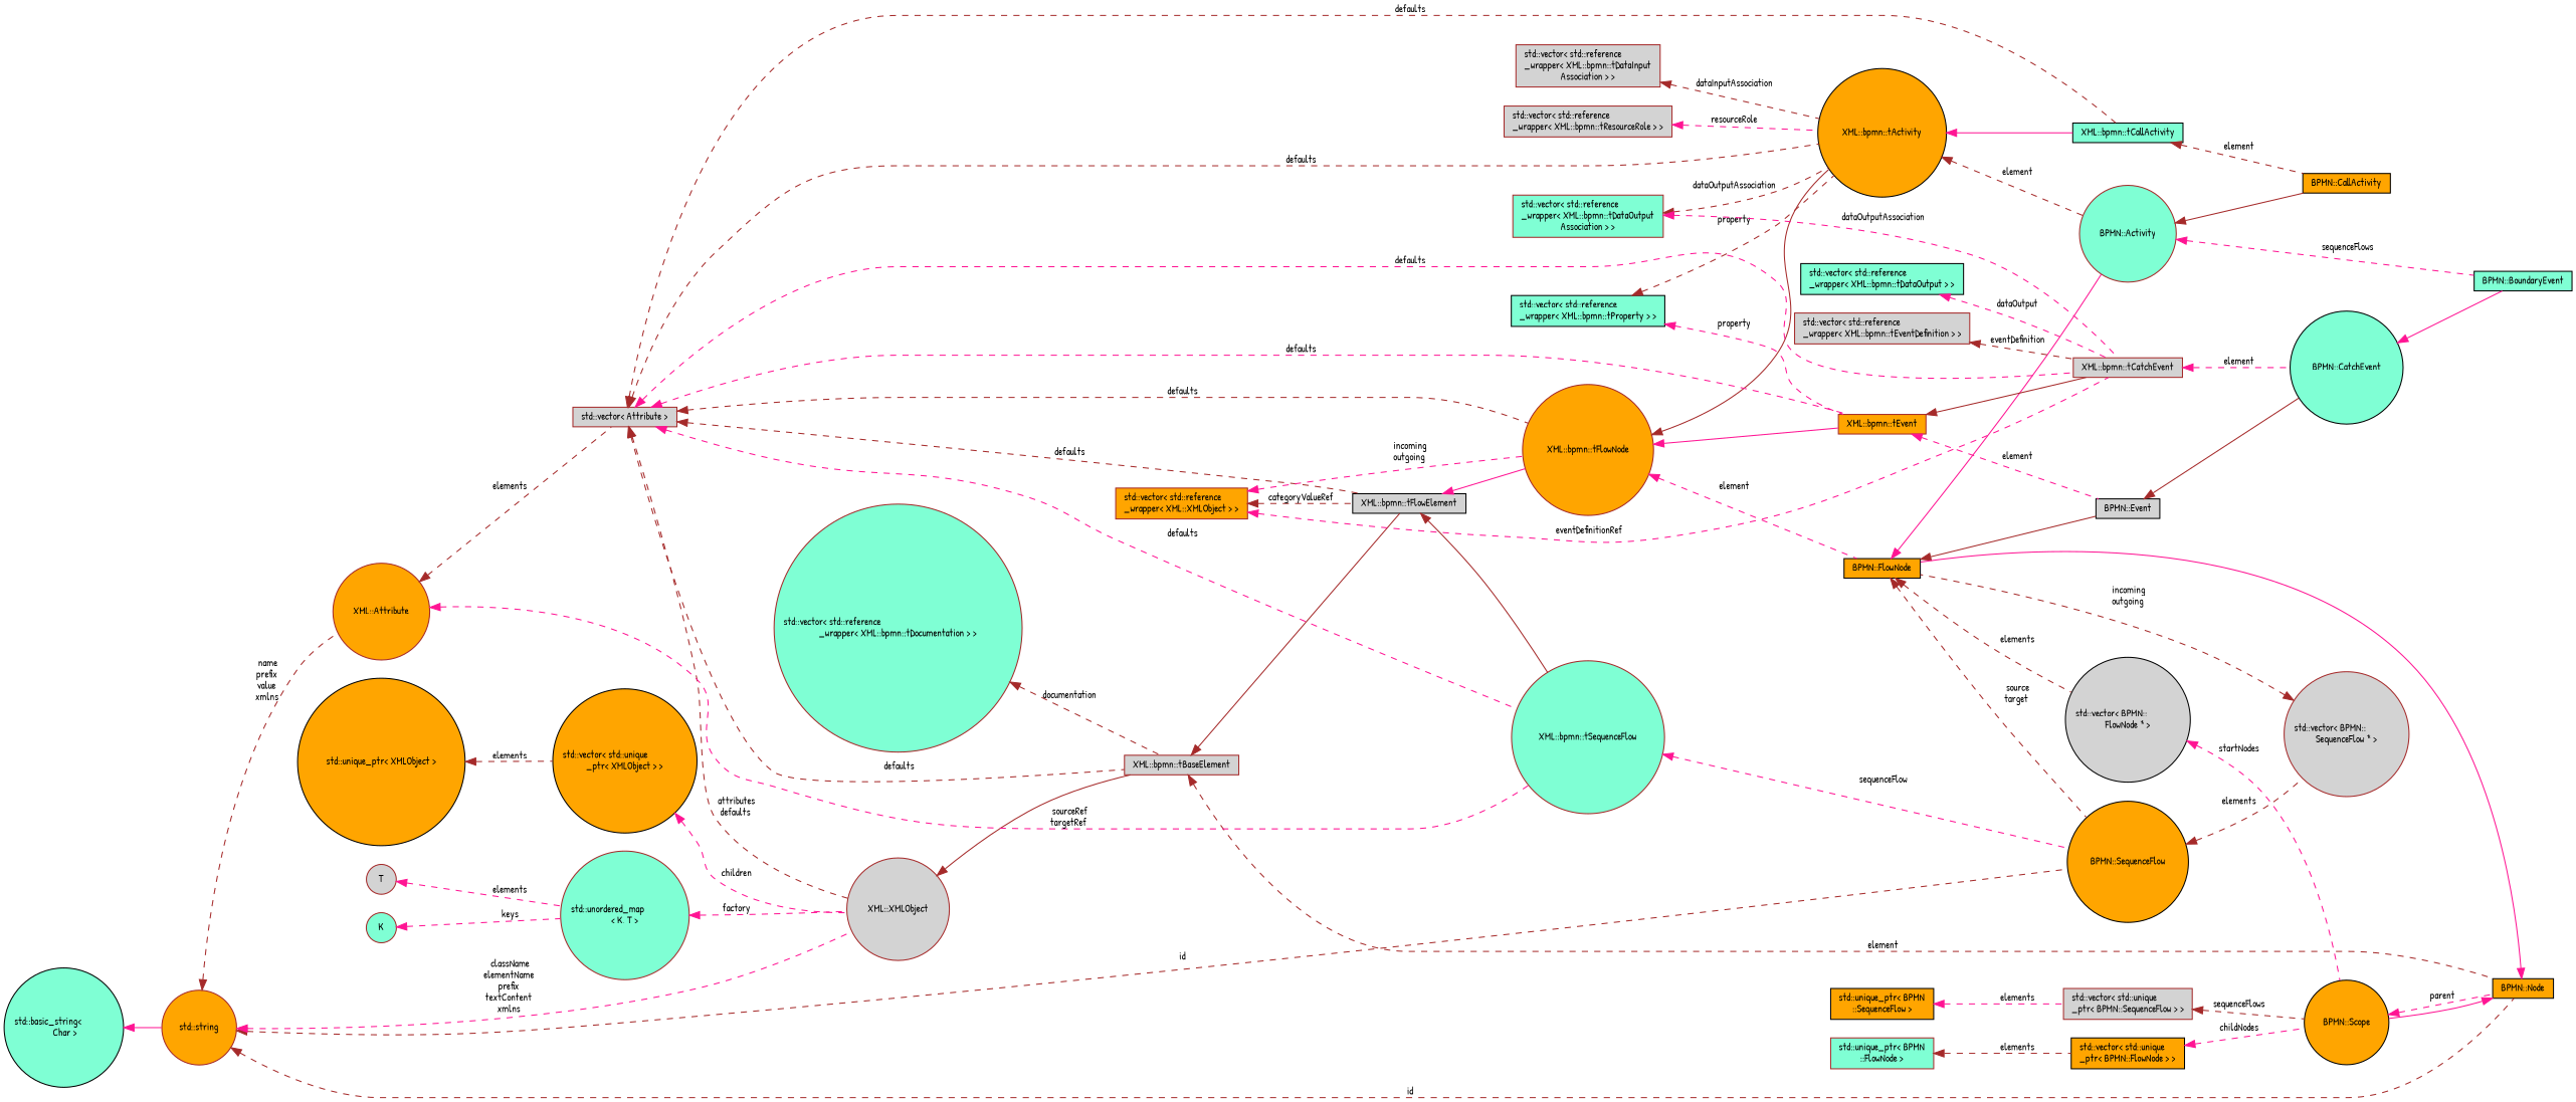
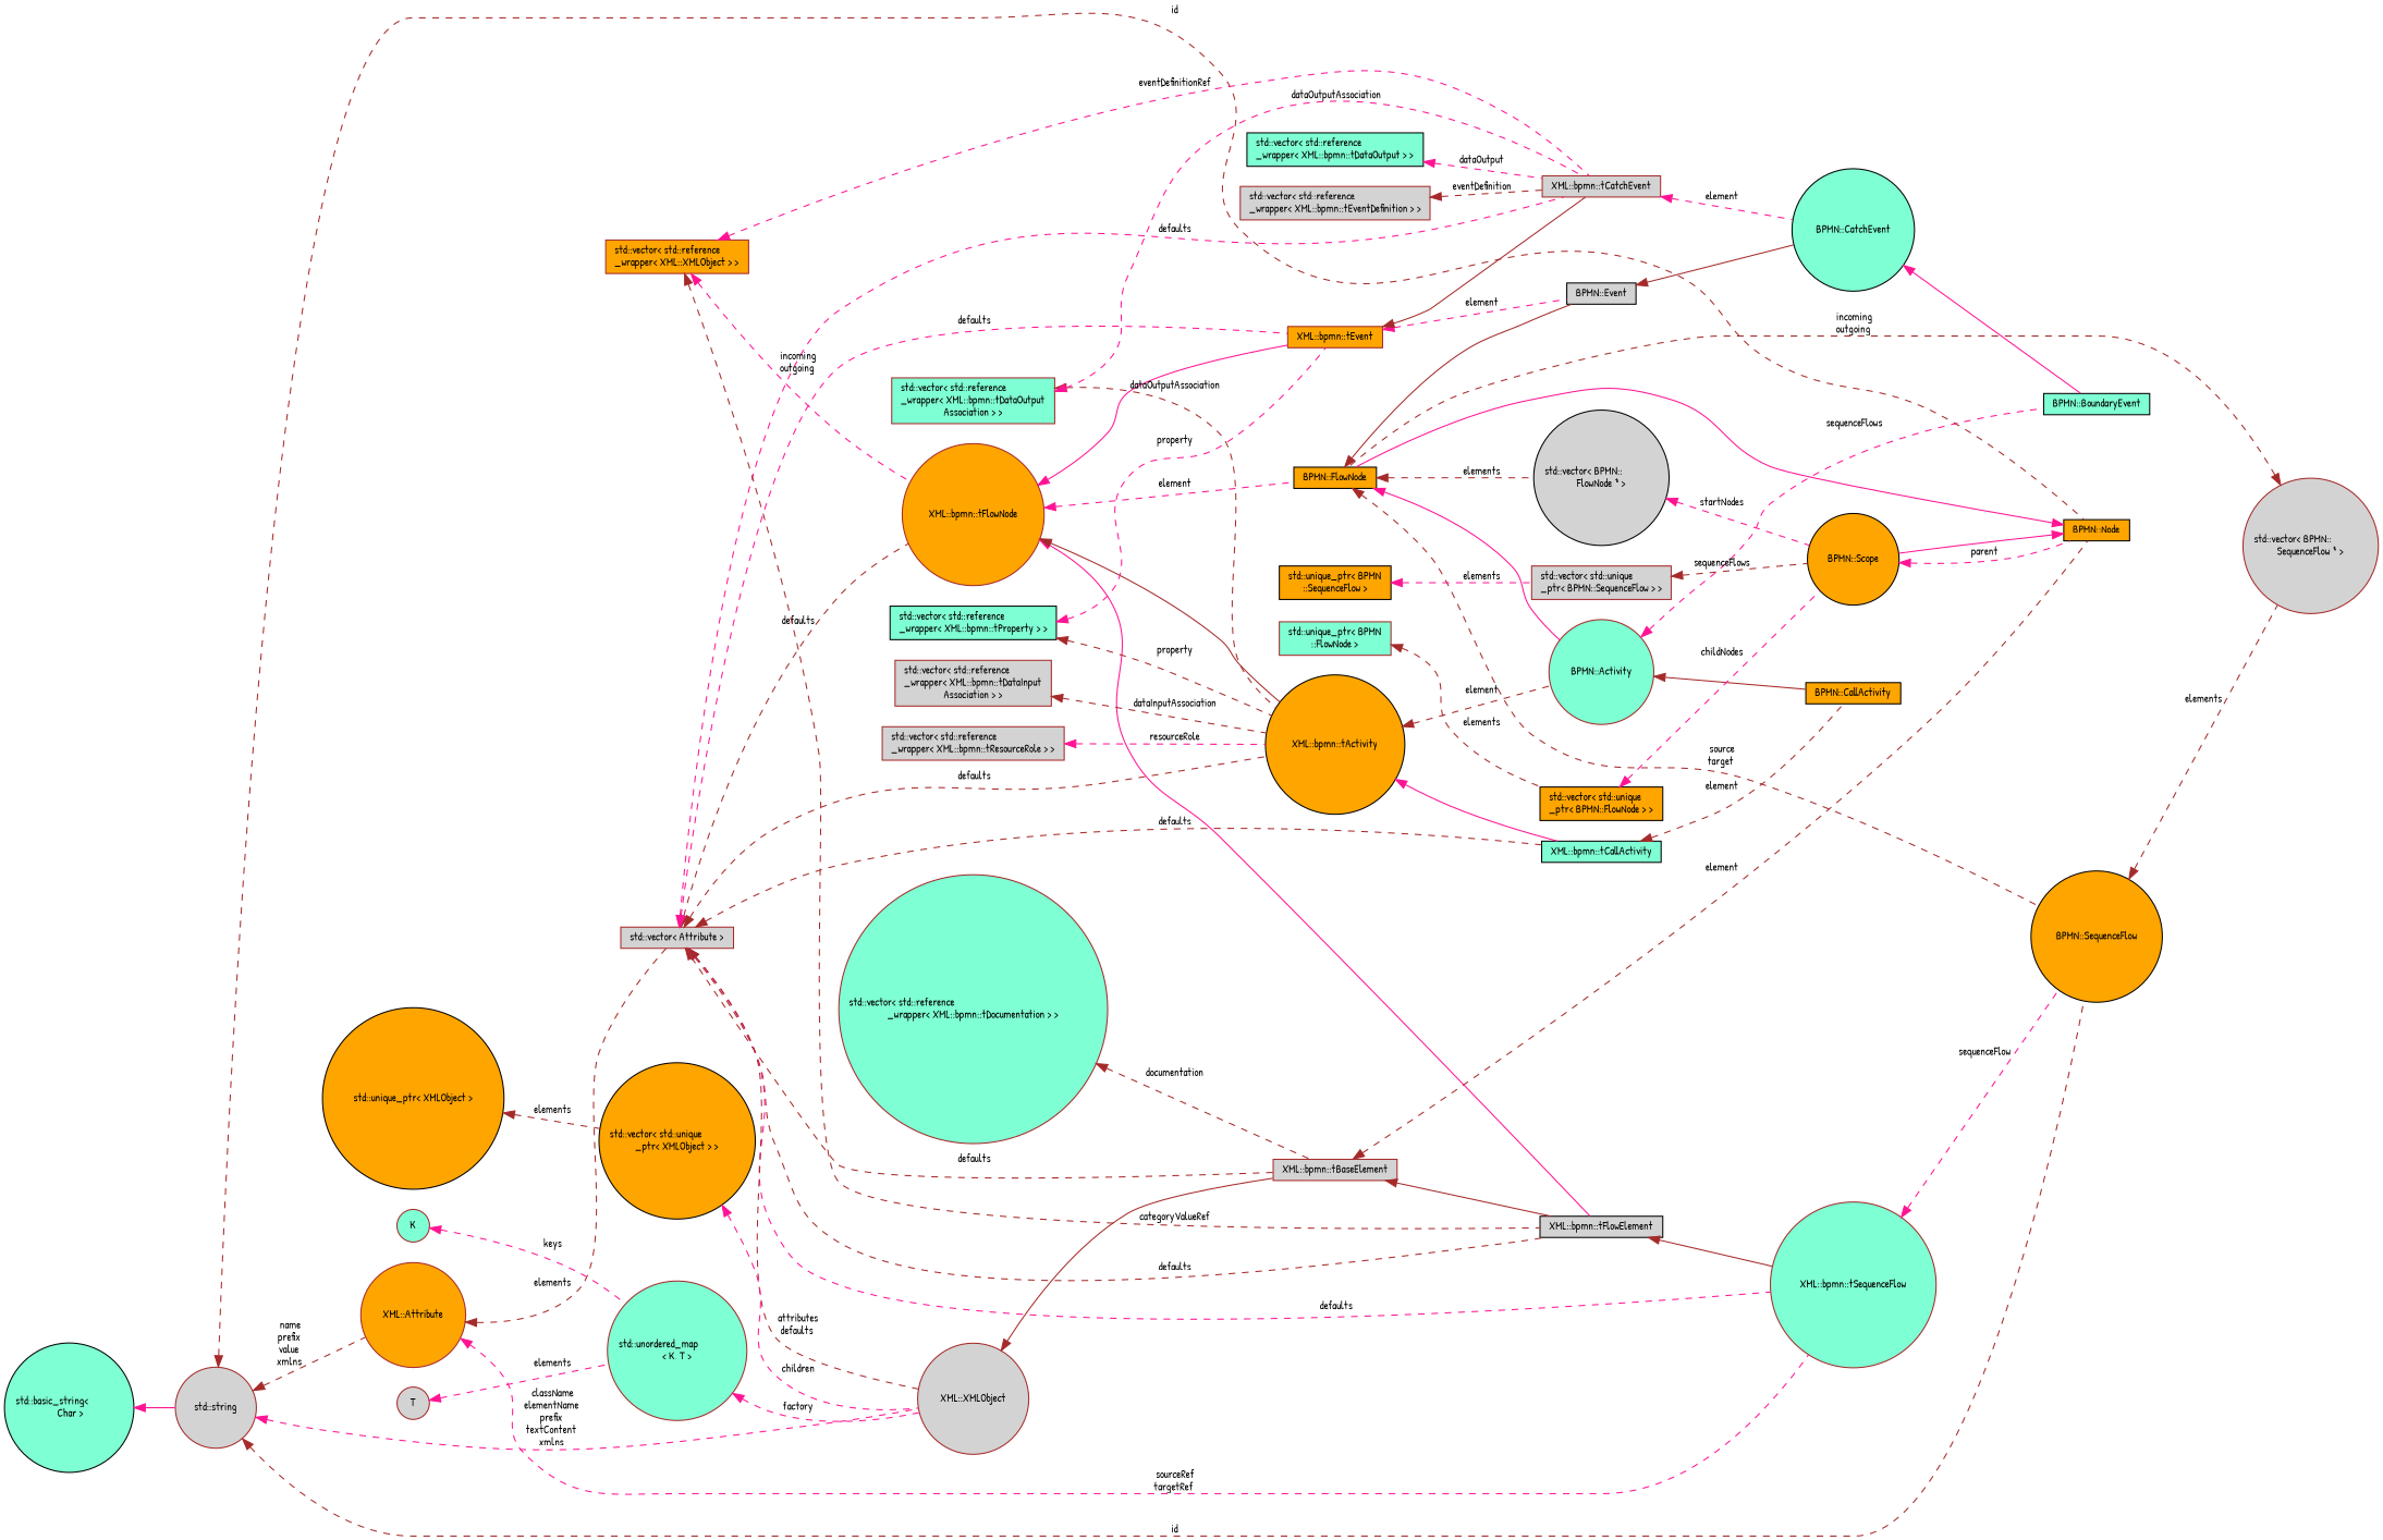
  digraph {
    fontname="Patrick Hand"
    rankdir=LR
    node [color=brown fillcolor=orange fontname="Patrick Hand" fontsize=10 shape=box style=filled]
    edge [color=brown dir=back fontname="Patrick Hand" fontsize=10 labelfontname=Helvetica labelfontsize=10 style=dashed]
    n1 [color=black fontcolor=black height=0.2 label="BPMN::CallActivity" width=0.4]
    n2 [fillcolor=aquamarine height=0.2 label="BPMN::Activity" shape=circle width=0.4]
    n3 [color=black fillcolor=aquamarine height=0.2 label="BPMN::BoundaryEvent" width=0.4]
    n4 [color=black height=0.2 label="BPMN::FlowNode" width=0.4]
    n5 [color=black fillcolor=lightgrey height=0.2 label="std::vector\< BPMN::\lFlowNode * \>" shape=circle width=0.4]
    n6 [color=black height=0.2 label="BPMN::SequenceFlow" shape=circle width=0.4]
    n7 [color=black fillcolor=lightgrey height=0.2 label="BPMN::Event" width=0.4]
    n8 [color=black height=0.2 label="BPMN::Scope" shape=circle width=0.4]
    n9 [fillcolor=lightgrey height=0.2 label="std::vector\< BPMN::\lSequenceFlow * \>" shape=circle width=0.4]
    n10 [color=black fillcolor=aquamarine height=0.2 label="BPMN::CatchEvent" shape=circle width=0.4]
    n11 [color=black height=0.2 label="BPMN::Node" width=0.4]
    n12 [fillcolor=lightgrey height=0.2 label="XML::bpmn::tBaseElement" width=0.4]
    n13 [color=black fillcolor=lightgrey height=0.2 label="XML::bpmn::tFlowElement" width=0.4]
    n14 [fillcolor=aquamarine height=0.2 label="XML::bpmn::tSequenceFlow" shape=circle width=0.4]
    n15 [height=0.2 label="XML::bpmn::tFlowNode" shape=circle width=0.4]
    n16 [fillcolor=lightgrey height=0.2 label="XML::XMLObject" shape=circle width=0.4]
    n17 [fillcolor=lightgrey height=0.2 label="std::vector\< Attribute \>" width=0.4]
    n18 [color=black height=0.2 label="XML::bpmn::tActivity" shape=circle width=0.4]
    n19 [height=0.2 label="XML::bpmn::tEvent" width=0.4]
    n20 [fillcolor=lightgrey height=0.2 label="XML::bpmn::tCatchEvent" width=0.4]
    n21 [color=black fillcolor=aquamarine height=0.2 label="XML::bpmn::tCallActivity" width=0.4]
    n22 [height=0.2 label="XML::Attribute" shape=circle width=0.4]
-   n23 [height=0.2 label="std::string" shape=circle width=0.4]
+   n23 [fillcolor=lightgrey height=0.2 label="std::string" shape=circle width=0.4]
    n24 [color=black fillcolor=aquamarine height=0.2 label="std::basic_string\<\l Char \>" shape=circle width=0.4]
    n25 [color=black height=0.2 label="std::vector\< std::unique\l_ptr\< XMLObject \> \>" shape=circle width=0.4]
    n26 [color=black height=0.2 label="std::unique_ptr\< XMLObject \>" shape=circle width=0.4]
    n27 [fillcolor=aquamarine height=0.2 label="std::unordered_map\l\< K, T \>" shape=circle width=0.4]
    n28 [fillcolor=aquamarine height=0.2 label=K shape=circle width=0.4]
    n29 [fillcolor=lightgrey height=0.2 label=T shape=circle width=0.4]
    n30 [fillcolor=aquamarine height=0.2 label="std::vector\< std::reference\l_wrapper\< XML::bpmn::tDocumentation \> \>" shape=circle width=0.4]
    n31 [color=black height=0.2 label="std::vector\< std::unique\l_ptr\< BPMN::FlowNode \> \>" width=0.4]
    n32 [fillcolor=aquamarine height=0.2 label="std::unique_ptr\< BPMN\l::FlowNode \>" width=0.4]
    n33 [fillcolor=lightgrey height=0.2 label="std::vector\< std::unique\l_ptr\< BPMN::SequenceFlow \> \>" width=0.4]
    n34 [color=black height=0.2 label="std::unique_ptr\< BPMN\l::SequenceFlow \>" width=0.4]
    n35 [height=0.2 label="std::vector\< std::reference\l_wrapper\< XML::XMLObject \> \>" width=0.4]
    n36 [color=black fillcolor=aquamarine height=0.2 label="std::vector\< std::reference\l_wrapper\< XML::bpmn::tProperty \> \>" width=0.4]
    n37 [fillcolor=aquamarine height=0.2 label="std::vector\< std::reference\l_wrapper\< XML::bpmn::tDataOutput\lAssociation \> \>" width=0.4]
    n38 [fillcolor=lightgrey height=0.2 label="std::vector\< std::reference\l_wrapper\< XML::bpmn::tDataInput\lAssociation \> \>" width=0.4]
    n39 [fillcolor=lightgrey height=0.2 label="std::vector\< std::reference\l_wrapper\< XML::bpmn::tResourceRole \> \>" width=0.4]
    n40 [color=black fillcolor=aquamarine height=0.2 label="std::vector\< std::reference\l_wrapper\< XML::bpmn::tDataOutput \> \>" width=0.4]
    n41 [fillcolor=lightgrey height=0.2 label="std::vector\< std::reference\l_wrapper\< XML::bpmn::tEventDefinition \> \>" width=0.4]
    n2 -> n1 [style=solid]
    n2 -> n3 [color=deeppink label=" sequenceFlows"]
    n4 -> n2 [color=deeppink style=solid]
    n4 -> n5 [label=" elements"]
    n4 -> n6 [label=" source\ntarget"]
    n4 -> n7 [style=solid]
    n5 -> n8 [color=deeppink label=" startNodes"]
    n6 -> n9 [label=" elements"]
    n7 -> n10 [style=solid]
    n8 -> n11 [color=deeppink label=" parent"]
    n9 -> n4 [label=" incoming\noutgoing"]
    n10 -> n3 [color=deeppink style=solid]
    n11 -> n4 [color=deeppink style=solid]
    n11 -> n8 [color=deeppink style=solid]
    n12 -> n11 [label=" element"]
    n12 -> n13 [style=solid]
    n13 -> n14 [style=solid]
-   n13 -> n15 [color=deeppink style=solid]
+   n15 -> n13 [color=deeppink style=solid]
    n14 -> n6 [color=deeppink label=" sequenceFlow"]
    n15 -> n4 [color=deeppink label=" element"]
    n15 -> n18 [style=solid]
    n15 -> n19 [color=deeppink style=solid]
    n16 -> n12 [style=solid]
    n17 -> n12 [label=" defaults"]
    n17 -> n13 [label=" defaults"]
    n17 -> n14 [color=deeppink label=" defaults"]
    n17 -> n15 [label=" defaults"]
    n17 -> n16 [label=" attributes\ndefaults"]
    n17 -> n18 [label=" defaults"]
    n17 -> n19 [color=deeppink label=" defaults"]
    n17 -> n20 [color=deeppink label=" defaults"]
    n17 -> n21 [label=" defaults"]
    n18 -> n2 [label=" element"]
    n18 -> n21 [color=deeppink style=solid]
    n19 -> n7 [color=deeppink label=" element"]
    n19 -> n20 [style=solid]
    n20 -> n10 [color=deeppink label=" element"]
    n21 -> n1 [label=" element"]
    n22 -> n14 [color=deeppink label=" sourceRef\ntargetRef"]
    n22 -> n17 [label=" elements"]
    n23 -> n6 [label=" id"]
    n23 -> n11 [label=" id"]
    n23 -> n16 [color=deeppink label=" className\nelementName\nprefix\ntextContent\nxmlns"]
    n23 -> n22 [label=" name\nprefix\nvalue\nxmlns"]
    n24 -> n23 [color=deeppink style=solid]
    n25 -> n16 [color=deeppink label=" children"]
    n26 -> n25 [label=" elements"]
    n27 -> n16 [color=deeppink label=" factory"]
    n28 -> n27 [color=deeppink label=" keys"]
    n29 -> n27 [color=deeppink label=" elements"]
    n30 -> n12 [label=" documentation"]
    n31 -> n8 [color=deeppink label=" childNodes"]
    n32 -> n31 [label=" elements"]
    n33 -> n8 [label=" sequenceFlows"]
    n34 -> n33 [color=deeppink label=" elements"]
    n35 -> n13 [label=" categoryValueRef"]
    n35 -> n15 [color=deeppink label=" incoming\noutgoing"]
    n35 -> n20 [color=deeppink label=" eventDefinitionRef"]
    n36 -> n18 [label=" property"]
    n36 -> n19 [color=deeppink label=" property"]
    n37 -> n18 [label=" dataOutputAssociation"]
    n37 -> n20 [color=deeppink label=" dataOutputAssociation"]
    n38 -> n18 [label=" dataInputAssociation"]
    n39 -> n18 [color=deeppink label=" resourceRole"]
    n40 -> n20 [color=deeppink label=" dataOutput"]
    n41 -> n20 [label=" eventDefinition"]
  }
